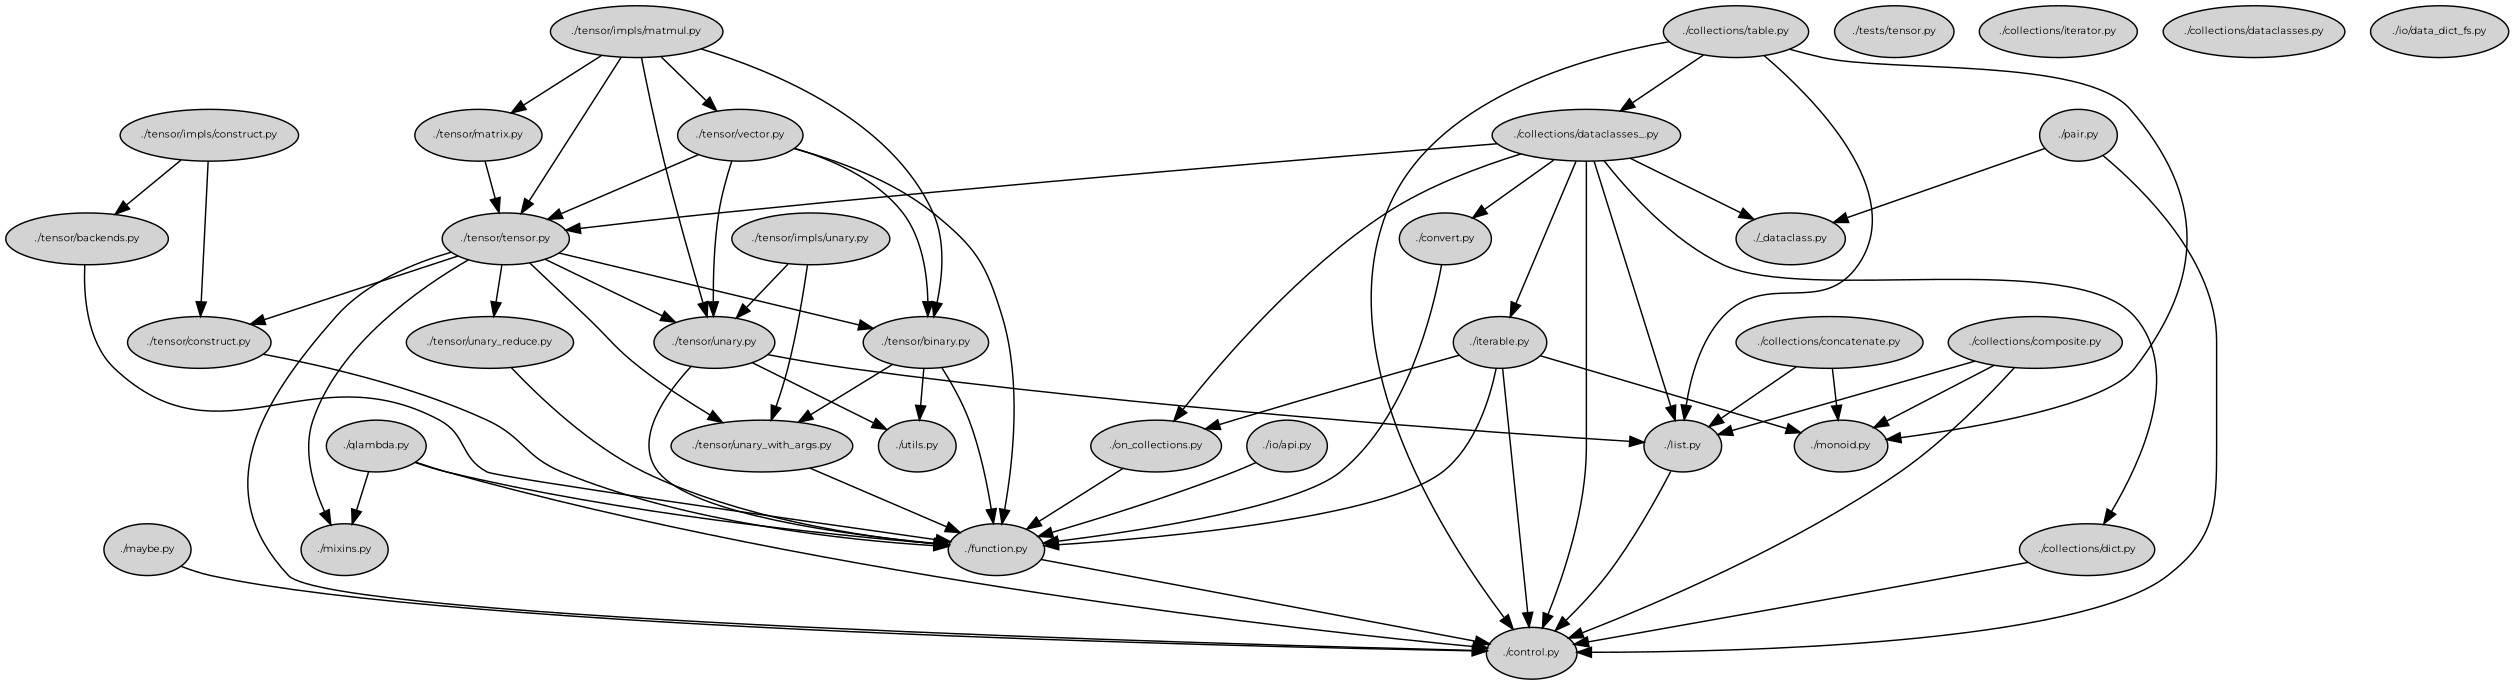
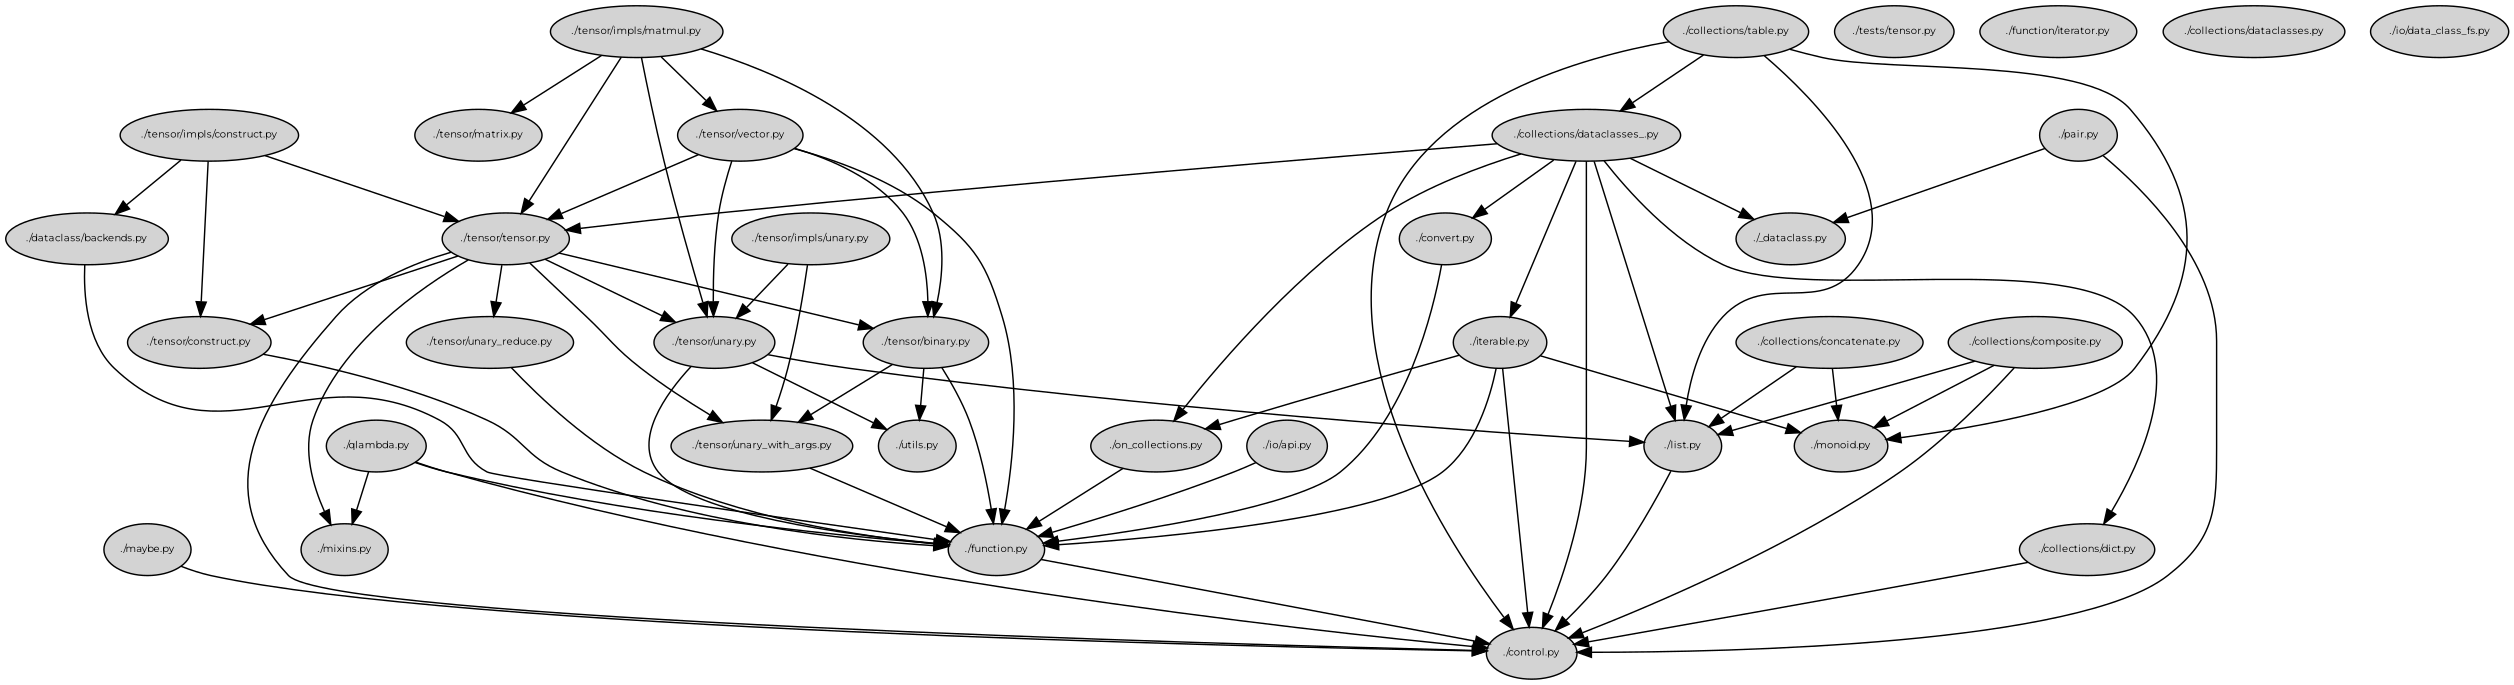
  strict digraph {
    clusterrank=local
    fontname=Montserrat
    fontsize=16
    rankdir=TB
    node [fontname=Montserrat fontsize=7 shape=ellipse style=filled]
    edge [fontname=Montserrat]
    "./function.py"
    "./control.py"
    "./on_collections.py"
    "./pair.py"
    "./_dataclass.py"
    "./qlambda.py"
    "./mixins.py"
    "./list.py"
    "./convert.py"
    "./iterable.py"
    "./monoid.py"
    "./maybe.py"
    "./tests/tensor.py"
    "./collections/dataclasses_.py"
    "./tensor/tensor.py"
    "./collections/dict.py"
    "./tensor/unary_reduce.py"
    "./tensor/unary_with_args.py"
    "./tensor/construct.py"
    "./tensor/binary.py"
    "./tensor/unary.py"
    "./utils.py"
    "./collections/table.py"
-   "./collections/iterator.py"
+   "./collections/iterator.py" [label="./function/iterator.py"]
    "./collections/concatenate.py"
    "./collections/composite.py"
    n27 [label="./collections/dataclasses.py"]
    "./tensor/matrix.py"
-   "./tensor/backends.py"
+   "./tensor/backends.py" [label="./dataclass/backends.py"]
    "./tensor/vector.py"
    "./tensor/impls/matmul.py"
    "./tensor/impls/construct.py"
    "./tensor/impls/unary.py"
    "./io/api.py"
-   "./io/data_class_fs.py" [label="./io/data_dict_fs.py"]
+   "./io/data_class_fs.py"
    "./function.py" -> "./control.py"
    "./on_collections.py" -> "./function.py"
    "./pair.py" -> "./control.py"
    "./pair.py" -> "./_dataclass.py"
    "./qlambda.py" -> "./function.py"
    "./qlambda.py" -> "./control.py"
    "./qlambda.py" -> "./mixins.py"
    "./list.py" -> "./control.py"
    "./convert.py" -> "./function.py"
    "./iterable.py" -> "./function.py"
    "./iterable.py" -> "./control.py"
    "./iterable.py" -> "./on_collections.py"
    "./iterable.py" -> "./monoid.py"
    "./maybe.py" -> "./control.py"
    "./collections/dataclasses_.py" -> "./control.py"
    "./collections/dataclasses_.py" -> "./on_collections.py"
    "./collections/dataclasses_.py" -> "./_dataclass.py"
    "./collections/dataclasses_.py" -> "./list.py"
    "./collections/dataclasses_.py" -> "./convert.py"
    "./collections/dataclasses_.py" -> "./iterable.py"
    "./collections/dataclasses_.py" -> "./tensor/tensor.py"
    "./collections/dataclasses_.py" -> "./collections/dict.py"
    "./tensor/tensor.py" -> "./control.py"
    "./tensor/tensor.py" -> "./mixins.py"
    "./tensor/tensor.py" -> "./tensor/unary_reduce.py"
    "./tensor/tensor.py" -> "./tensor/unary_with_args.py"
    "./tensor/tensor.py" -> "./tensor/construct.py"
    "./tensor/tensor.py" -> "./tensor/binary.py"
    "./tensor/tensor.py" -> "./tensor/unary.py"
    "./collections/dict.py" -> "./control.py"
    "./tensor/unary_reduce.py" -> "./function.py"
    "./tensor/unary_with_args.py" -> "./function.py"
    "./tensor/construct.py" -> "./function.py"
    "./tensor/binary.py" -> "./function.py"
    "./tensor/binary.py" -> "./tensor/unary_with_args.py"
    "./tensor/binary.py" -> "./utils.py"
    "./tensor/unary.py" -> "./function.py"
    "./tensor/unary.py" -> "./list.py"
    "./tensor/unary.py" -> "./utils.py"
    "./collections/table.py" -> "./control.py"
    "./collections/table.py" -> "./list.py"
    "./collections/table.py" -> "./monoid.py"
    "./collections/table.py" -> "./collections/dataclasses_.py"
    "./collections/concatenate.py" -> "./list.py"
    "./collections/concatenate.py" -> "./monoid.py"
    "./collections/composite.py" -> "./control.py"
    "./collections/composite.py" -> "./list.py"
    "./collections/composite.py" -> "./monoid.py"
-   "./tensor/matrix.py" -> "./tensor/tensor.py"
+   "./tensor/impls/construct.py" -> "./tensor/tensor.py"
    "./tensor/backends.py" -> "./function.py"
    "./tensor/vector.py" -> "./function.py"
    "./tensor/vector.py" -> "./tensor/tensor.py"
    "./tensor/vector.py" -> "./tensor/binary.py"
    "./tensor/vector.py" -> "./tensor/unary.py"
    "./tensor/impls/matmul.py" -> "./tensor/tensor.py"
    "./tensor/impls/matmul.py" -> "./tensor/binary.py"
    "./tensor/impls/matmul.py" -> "./tensor/unary.py"
    "./tensor/impls/matmul.py" -> "./tensor/matrix.py"
    "./tensor/impls/matmul.py" -> "./tensor/vector.py"
    "./tensor/impls/construct.py" -> "./tensor/construct.py"
    "./tensor/impls/construct.py" -> "./tensor/backends.py"
    "./tensor/impls/unary.py" -> "./tensor/unary_with_args.py"
    "./tensor/impls/unary.py" -> "./tensor/unary.py"
    "./io/api.py" -> "./function.py"
  }
